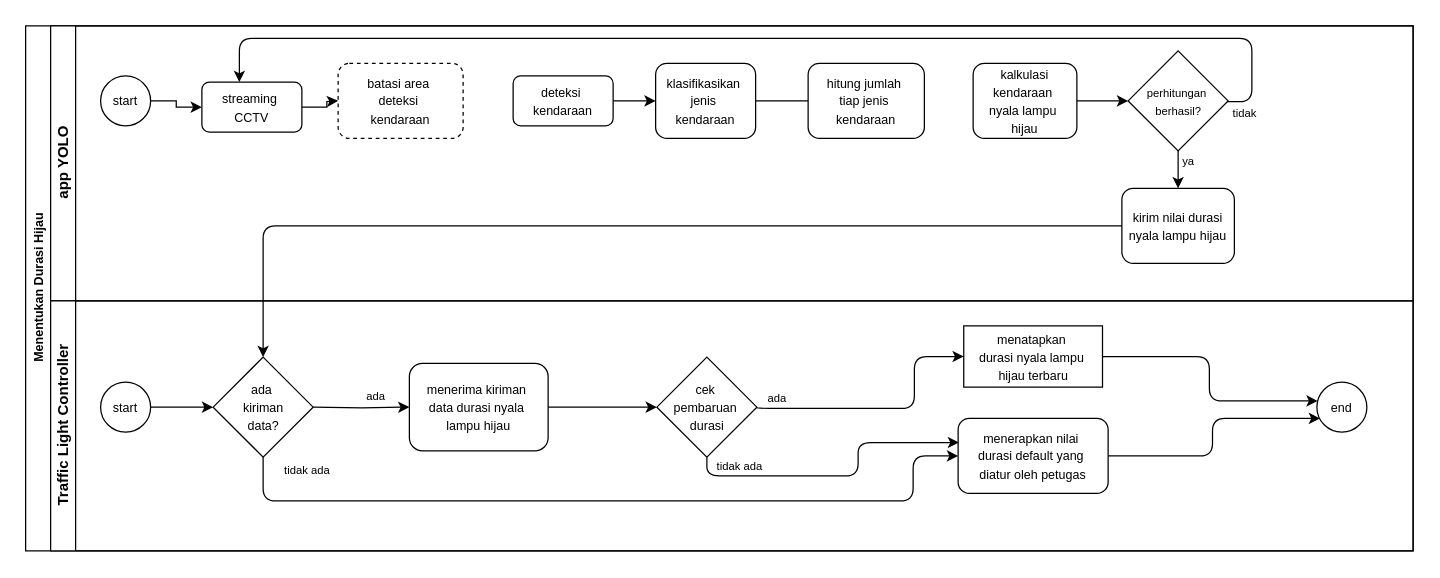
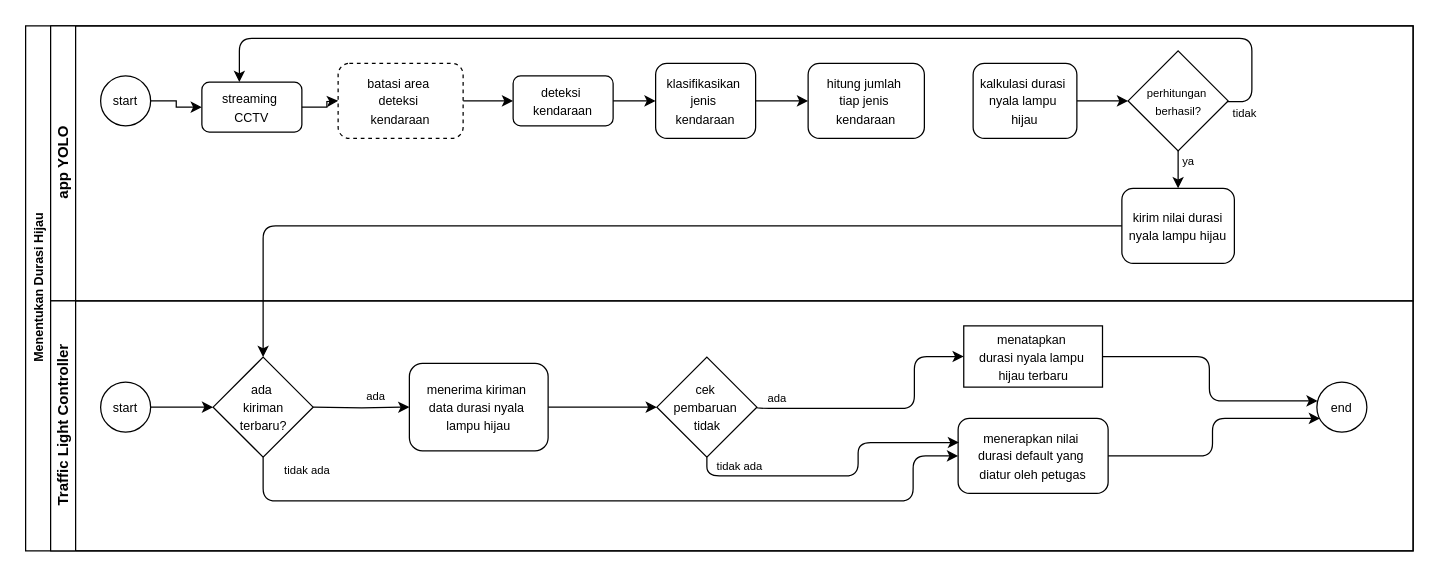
  <mxCell id="0" />
  <mxCell id="1" parent="0" />
  <mxCell id="2" value="Menentukan Durasi Hijau" style="swimlane;html=1;childLayout=stackLayout;resizeParent=1;resizeParentMax=0;horizontal=0;startSize=20;horizontalStack=0;fontSize=10;" vertex="1" parent="1"><mxGeometry x="20" y="20" width="1110" height="420" as="geometry" /></mxCell>
  <mxCell id="3" value="app YOLO" style="swimlane;html=1;startSize=20;horizontal=0;" vertex="1" parent="2"><mxGeometry x="20" width="1090" height="220" as="geometry" /></mxCell>
  <mxCell id="4" value="" style="edgeStyle=orthogonalEdgeStyle;rounded=0;orthogonalLoop=1;jettySize=auto;html=1;" edge="1" parent="3" source="5" target="6"><mxGeometry relative="1" as="geometry" /></mxCell>
  <mxCell id="5" value="start" style="ellipse;whiteSpace=wrap;html=1;fontSize=10;" vertex="1" parent="3"><mxGeometry x="40" y="40" width="40" height="40" as="geometry" /></mxCell>
  <mxCell id="6" value="&lt;span style=&quot;font-size: 10px;&quot;&gt;streaming&amp;nbsp;&lt;/span&gt;&lt;div&gt;&lt;span style=&quot;font-size: 10px;&quot;&gt;CCTV&lt;/span&gt;&lt;/div&gt;" style="rounded=1;whiteSpace=wrap;html=1;fontFamily=Helvetica;fontSize=12;fontColor=#000000;align=center;" vertex="1" parent="3"><mxGeometry x="121" y="45" width="80" height="40" as="geometry" /></mxCell>
+ <mxCell id="7" style="edgeStyle=orthogonalEdgeStyle;rounded=0;orthogonalLoop=1;jettySize=auto;html=1;entryX=0;entryY=0.5;entryDx=0;entryDy=0;" edge="1" parent="3" source="8" target="10"><mxGeometry relative="1" as="geometry" /></mxCell>
  <mxCell id="8" value="&lt;span style=&quot;font-size: 10px;&quot;&gt;batasi area&amp;nbsp;&lt;/span&gt;&lt;div&gt;&lt;span style=&quot;font-size: 10px;&quot;&gt;deteksi&amp;nbsp;&lt;/span&gt;&lt;/div&gt;&lt;div&gt;&lt;span style=&quot;font-size: 10px;&quot;&gt;kendaraan&lt;/span&gt;&lt;/div&gt;" style="rounded=1;whiteSpace=wrap;html=1;fontFamily=Helvetica;fontSize=12;fontColor=#000000;align=center;dashed=1;" vertex="1" parent="3"><mxGeometry x="230" y="30" width="100" height="60" as="geometry" /></mxCell>
  <mxCell id="9" style="edgeStyle=orthogonalEdgeStyle;rounded=0;orthogonalLoop=1;jettySize=auto;html=1;" edge="1" parent="3" source="6"><mxGeometry relative="1" as="geometry"><mxPoint x="230" y="60" as="targetPoint" /></mxGeometry></mxCell>
  <mxCell id="10" value="&lt;font style=&quot;font-size: 10px;&quot;&gt;deteksi&amp;nbsp;&lt;/font&gt;&lt;div&gt;&lt;font style=&quot;font-size: 10px;&quot;&gt;kendaraan&lt;/font&gt;&lt;/div&gt;" style="rounded=1;whiteSpace=wrap;html=1;fontColor=#000000;" vertex="1" parent="3"><mxGeometry x="370" y="40" width="80" height="40" as="geometry" /></mxCell>
  <mxCell id="11" value="" style="group" vertex="1" connectable="0" parent="3"><mxGeometry x="862" y="20" width="80" height="80" as="geometry" /></mxCell>
  <mxCell id="12" value="" style="rhombus;whiteSpace=wrap;html=1;" vertex="1" parent="11"><mxGeometry width="80" height="80" as="geometry" /></mxCell>
  <mxCell id="13" value="&lt;font style=&quot;font-size: 9px;&quot;&gt;perhitungan&amp;nbsp;&lt;/font&gt;&lt;div&gt;&lt;font style=&quot;font-size: 9px;&quot;&gt;berhasil?&lt;/font&gt;&lt;/div&gt;" style="text;html=1;align=center;verticalAlign=middle;resizable=0;points=[];autosize=1;strokeColor=none;fillColor=none;" vertex="1" parent="11"><mxGeometry x="5" y="20" width="70" height="40" as="geometry" /></mxCell>
  <mxCell id="14" value="&lt;span style=&quot;font-size: 10px;&quot;&gt;kirim nilai durasi nyala lampu hijau&lt;/span&gt;" style="whiteSpace=wrap;html=1;fontColor=#000000;rounded=1;" vertex="1" parent="3"><mxGeometry x="857" y="130" width="90" height="60" as="geometry" /></mxCell>
  <mxCell id="15" style="edgeStyle=orthogonalEdgeStyle;rounded=1;orthogonalLoop=1;jettySize=auto;html=1;exitX=1.019;exitY=0.495;exitDx=0;exitDy=0;exitPerimeter=0;curved=0;" edge="1" parent="3" target="6"><mxGeometry relative="1" as="geometry"><mxPoint x="941.52" y="60.6" as="sourcePoint" /><mxPoint x="151" y="30" as="targetPoint" /><Array as="points"><mxPoint x="961" y="61" /><mxPoint x="961" y="10" /><mxPoint x="151" y="10" /></Array></mxGeometry></mxCell>
  <mxCell id="16" value="tidak" style="edgeLabel;html=1;align=center;verticalAlign=middle;resizable=0;points=[];fontSize=9;" vertex="1" connectable="0" parent="15"><mxGeometry x="-0.507" y="-1" relative="1" as="geometry"><mxPoint x="149" y="60" as="offset" /></mxGeometry></mxCell>
  <mxCell id="17" value="" style="edgeStyle=orthogonalEdgeStyle;rounded=0;orthogonalLoop=1;jettySize=auto;html=1;" edge="1" parent="3" source="12" target="14"><mxGeometry relative="1" as="geometry" /></mxCell>
  <mxCell id="18" value="ya" style="edgeLabel;html=1;align=center;verticalAlign=middle;resizable=0;points=[];fontSize=9;" vertex="1" connectable="0" parent="17"><mxGeometry x="0.189" relative="1" as="geometry"><mxPoint x="7" y="-2" as="offset" /></mxGeometry></mxCell>
  <mxCell id="19" style="edgeStyle=orthogonalEdgeStyle;rounded=1;orthogonalLoop=1;jettySize=auto;html=1;entryX=0.5;entryY=0;entryDx=0;entryDy=0;exitX=0;exitY=0.5;exitDx=0;exitDy=0;curved=0;" edge="1" parent="2" source="14" target="33"><mxGeometry relative="1" as="geometry"><mxPoint x="870" y="160" as="sourcePoint" /></mxGeometry></mxCell>
  <mxCell id="20" value="Traffic Light Controller" style="swimlane;html=1;startSize=20;horizontal=0;" vertex="1" parent="2"><mxGeometry x="20" y="220" width="1090" height="200" as="geometry" /></mxCell>
  <mxCell id="21" style="edgeStyle=orthogonalEdgeStyle;rounded=1;orthogonalLoop=1;jettySize=auto;html=1;curved=0;" edge="1" parent="20" source="22" target="23"><mxGeometry relative="1" as="geometry"><Array as="points"><mxPoint x="927" y="45" /><mxPoint x="927" y="80" /></Array></mxGeometry></mxCell>
  <mxCell id="22" value="&lt;span style=&quot;font-size: 10px;&quot;&gt;menatapkan&amp;nbsp;&lt;/span&gt;&lt;div&gt;&lt;span style=&quot;font-size: 10px;&quot;&gt;durasi nyala lampu&amp;nbsp;&lt;/span&gt;&lt;/div&gt;&lt;div&gt;&lt;span style=&quot;font-size: 10px;&quot;&gt;hijau terbaru&lt;/span&gt;&lt;/div&gt;" style="whiteSpace=wrap;html=1;fontColor=#000000;rounded=0;" vertex="1" parent="20"><mxGeometry x="730.5" y="20" width="111" height="49" as="geometry" /></mxCell>
  <mxCell id="23" value="end" style="ellipse;whiteSpace=wrap;html=1;fontSize=10;" vertex="1" parent="20"><mxGeometry x="1013" y="65" width="40" height="40" as="geometry" /></mxCell>
  <mxCell id="24" style="edgeStyle=orthogonalEdgeStyle;rounded=0;orthogonalLoop=1;jettySize=auto;html=1;entryX=0;entryY=0.5;entryDx=0;entryDy=0;" edge="1" parent="20" source="25" target="33"><mxGeometry relative="1" as="geometry" /></mxCell>
  <mxCell id="25" value="start" style="ellipse;whiteSpace=wrap;html=1;fontSize=10;" vertex="1" parent="20"><mxGeometry x="40" y="65" width="40" height="40" as="geometry" /></mxCell>
  <mxCell id="26" value="&lt;span style=&quot;font-size: 10px;&quot;&gt;menerapkan nilai&amp;nbsp;&lt;/span&gt;&lt;div&gt;&lt;span style=&quot;font-size: 10px;&quot;&gt;durasi default yang&amp;nbsp;&lt;/span&gt;&lt;div&gt;&lt;span style=&quot;font-size: 10px;&quot;&gt;diatur oleh petugas&lt;/span&gt;&lt;/div&gt;&lt;/div&gt;" style="rounded=1;whiteSpace=wrap;html=1;fontFamily=Helvetica;fontSize=12;fontColor=#000000;align=center;" vertex="1" parent="20"><mxGeometry x="726" y="94" width="120" height="60" as="geometry" /></mxCell>
  <mxCell id="27" value="" style="group" vertex="1" connectable="0" parent="20"><mxGeometry x="485" y="45" width="80" height="80" as="geometry" /></mxCell>
  <mxCell id="28" value="" style="rhombus;whiteSpace=wrap;html=1;" vertex="1" parent="27"><mxGeometry width="80" height="80" as="geometry" /></mxCell>
- <mxCell id="29" value="&lt;font size=&quot;1&quot;&gt;cek&amp;nbsp;&lt;/font&gt;&lt;div&gt;&lt;font size=&quot;1&quot;&gt;pembaruan&amp;nbsp;&lt;/font&gt;&lt;/div&gt;&lt;div&gt;&lt;font size=&quot;1&quot;&gt;durasi&lt;/font&gt;&lt;/div&gt;" style="text;html=1;align=center;verticalAlign=middle;resizable=0;points=[];autosize=1;strokeColor=none;fillColor=none;" vertex="1" parent="27"><mxGeometry y="10" width="80" height="60" as="geometry" /></mxCell>
+ <mxCell id="29" value="&lt;font size=&quot;1&quot;&gt;cek&amp;nbsp;&lt;/font&gt;&lt;div&gt;&lt;font size=&quot;1&quot;&gt;pembaruan&amp;nbsp;&lt;/font&gt;&lt;/div&gt;&lt;div&gt;&lt;font size=&quot;1&quot;&gt;tidak&lt;/font&gt;&lt;/div&gt;" style="text;html=1;align=center;verticalAlign=middle;resizable=0;points=[];autosize=1;strokeColor=none;fillColor=none;" vertex="1" parent="27"><mxGeometry y="10" width="80" height="60" as="geometry" /></mxCell>
  <mxCell id="30" style="edgeStyle=orthogonalEdgeStyle;rounded=0;orthogonalLoop=1;jettySize=auto;html=1;" edge="1" parent="20" source="31" target="29"><mxGeometry relative="1" as="geometry" /></mxCell>
  <mxCell id="31" value="&lt;span style=&quot;font-size: 10px;&quot;&gt;menerima kiriman&amp;nbsp;&lt;/span&gt;&lt;div&gt;&lt;span style=&quot;font-size: 10px;&quot;&gt;data durasi nyala&amp;nbsp;&lt;/span&gt;&lt;/div&gt;&lt;div&gt;&lt;span style=&quot;font-size: 10px;&quot;&gt;lampu hijau&lt;/span&gt;&lt;/div&gt;" style="rounded=1;whiteSpace=wrap;html=1;fontFamily=Helvetica;fontSize=12;fontColor=#000000;align=center;" vertex="1" parent="20"><mxGeometry x="287" y="50" width="111" height="70" as="geometry" /></mxCell>
  <mxCell id="32" value="" style="group" vertex="1" connectable="0" parent="20"><mxGeometry x="130" y="45" width="80" height="80" as="geometry" /></mxCell>
  <mxCell id="33" value="" style="rhombus;whiteSpace=wrap;html=1;" vertex="1" parent="32"><mxGeometry width="80" height="80" as="geometry" /></mxCell>
- <mxCell id="34" value="&lt;font size=&quot;1&quot;&gt;ada&amp;nbsp;&lt;/font&gt;&lt;div&gt;&lt;font size=&quot;1&quot;&gt;kiriman&lt;/font&gt;&lt;/div&gt;&lt;div&gt;&lt;font size=&quot;1&quot;&gt;data?&lt;/font&gt;&lt;/div&gt;" style="text;html=1;align=center;verticalAlign=middle;resizable=0;points=[];autosize=1;strokeColor=none;fillColor=none;" vertex="1" parent="32"><mxGeometry x="10" y="10" width="60" height="60" as="geometry" /></mxCell>
+ <mxCell id="34" value="&lt;font size=&quot;1&quot;&gt;ada&amp;nbsp;&lt;/font&gt;&lt;div&gt;&lt;font size=&quot;1&quot;&gt;kiriman&lt;/font&gt;&lt;/div&gt;&lt;div&gt;&lt;font size=&quot;1&quot;&gt;terbaru?&lt;/font&gt;&lt;/div&gt;" style="text;html=1;align=center;verticalAlign=middle;resizable=0;points=[];autosize=1;strokeColor=none;fillColor=none;" vertex="1" parent="32"><mxGeometry x="10" y="10" width="60" height="60" as="geometry" /></mxCell>
  <mxCell id="35" style="edgeStyle=orthogonalEdgeStyle;rounded=0;orthogonalLoop=1;jettySize=auto;html=1;entryX=0;entryY=0.5;entryDx=0;entryDy=0;" edge="1" parent="20" target="31"><mxGeometry relative="1" as="geometry"><mxPoint x="210" y="85" as="sourcePoint" /></mxGeometry></mxCell>
  <mxCell id="36" value="ada" style="edgeLabel;html=1;align=center;verticalAlign=middle;resizable=0;points=[];fontSize=9;" vertex="1" connectable="0" parent="35"><mxGeometry x="-0.252" y="-1" relative="1" as="geometry"><mxPoint x="21" y="-10" as="offset" /></mxGeometry></mxCell>
  <mxCell id="37" style="edgeStyle=orthogonalEdgeStyle;rounded=1;orthogonalLoop=1;jettySize=auto;html=1;entryX=0;entryY=0.5;entryDx=0;entryDy=0;exitX=0.5;exitY=1;exitDx=0;exitDy=0;curved=0;" edge="1" parent="20" source="33" target="26"><mxGeometry relative="1" as="geometry"><Array as="points"><mxPoint x="170" y="160" /><mxPoint x="690" y="160" /><mxPoint x="690" y="124" /></Array></mxGeometry></mxCell>
  <mxCell id="38" value="tidak ada" style="edgeLabel;html=1;align=center;verticalAlign=middle;resizable=0;points=[];fontSize=9;" vertex="1" connectable="0" parent="20"><mxGeometry x="220.995" y="100.004" as="geometry"><mxPoint x="-16" y="35" as="offset" /></mxGeometry></mxCell>
  <mxCell id="39" style="edgeStyle=orthogonalEdgeStyle;rounded=1;orthogonalLoop=1;jettySize=auto;html=1;entryX=0;entryY=0.5;entryDx=0;entryDy=0;curved=0;" edge="1" parent="20" target="22"><mxGeometry relative="1" as="geometry"><mxPoint x="565" y="85" as="sourcePoint" /><mxPoint x="730.5" y="44.5" as="targetPoint" /><Array as="points"><mxPoint x="565" y="86" /><mxPoint x="691" y="86" /><mxPoint x="691" y="45" /></Array></mxGeometry></mxCell>
  <mxCell id="40" value="ada" style="edgeLabel;html=1;align=center;verticalAlign=middle;resizable=0;points=[];fontSize=9;" vertex="1" connectable="0" parent="39"><mxGeometry x="-0.822" y="-1" relative="1" as="geometry"><mxPoint x="-3" y="-10" as="offset" /></mxGeometry></mxCell>
  <mxCell id="41" style="edgeStyle=orthogonalEdgeStyle;rounded=1;orthogonalLoop=1;jettySize=auto;html=1;entryX=0.006;entryY=0.322;entryDx=0;entryDy=0;entryPerimeter=0;curved=0;exitX=0.5;exitY=1;exitDx=0;exitDy=0;" edge="1" parent="20" source="28" target="26"><mxGeometry relative="1" as="geometry"><Array as="points"><mxPoint x="525" y="140" /><mxPoint x="646" y="140" /><mxPoint x="646" y="113" /></Array></mxGeometry></mxCell>
  <mxCell id="42" value="&lt;font style=&quot;font-size: 9px;&quot;&gt;tidak ada&lt;/font&gt;" style="edgeLabel;html=1;align=center;verticalAlign=middle;resizable=0;points=[];" vertex="1" connectable="0" parent="41"><mxGeometry x="-0.817" y="1" relative="1" as="geometry"><mxPoint x="18" y="-8" as="offset" /></mxGeometry></mxCell>
  <mxCell id="43" style="edgeStyle=orthogonalEdgeStyle;rounded=1;orthogonalLoop=1;jettySize=auto;html=1;entryX=0.063;entryY=0.725;entryDx=0;entryDy=0;entryPerimeter=0;curved=0;" edge="1" parent="20" source="26" target="23"><mxGeometry relative="1" as="geometry" /></mxCell>
- <mxCell id="44" value="" style="edgeStyle=orthogonalEdgeStyle;rounded=0;orthogonalLoop=1;jettySize=auto;html=1;endArrow=none;" edge="1" parent="1" source="45" target="46"><mxGeometry relative="1" as="geometry" /></mxCell>
+ <mxCell id="44" value="" style="edgeStyle=orthogonalEdgeStyle;rounded=0;orthogonalLoop=1;jettySize=auto;html=1;" edge="1" parent="1" source="45" target="46"><mxGeometry relative="1" as="geometry" /></mxCell>
  <mxCell id="45" value="&lt;font style=&quot;font-size: 10px;&quot;&gt;klasifikasikan&amp;nbsp;&lt;/font&gt;&lt;div&gt;&lt;font style=&quot;font-size: 10px;&quot;&gt;jenis&amp;nbsp;&lt;/font&gt;&lt;/div&gt;&lt;div&gt;&lt;font style=&quot;font-size: 10px;&quot;&gt;kendaraan&lt;/font&gt;&lt;/div&gt;" style="rounded=1;whiteSpace=wrap;html=1;fontColor=#000000;" vertex="1" parent="1"><mxGeometry x="524" y="50" width="80" height="60" as="geometry" /></mxCell>
  <mxCell id="46" value="&lt;span style=&quot;font-size: 10px;&quot;&gt;hitung jumlah&amp;nbsp;&lt;/span&gt;&lt;div&gt;&lt;span style=&quot;font-size: 10px;&quot;&gt;tiap jenis&amp;nbsp;&lt;/span&gt;&lt;/div&gt;&lt;div&gt;&lt;span style=&quot;font-size: 10px;&quot;&gt;kendaraan&lt;/span&gt;&lt;/div&gt;" style="whiteSpace=wrap;html=1;fontColor=#000000;rounded=1;" vertex="1" parent="1"><mxGeometry x="646" y="50" width="93" height="60" as="geometry" /></mxCell>
  <mxCell id="47" style="edgeStyle=orthogonalEdgeStyle;rounded=0;orthogonalLoop=1;jettySize=auto;html=1;entryX=0;entryY=0.5;entryDx=0;entryDy=0;" edge="1" parent="1" source="48" target="12"><mxGeometry relative="1" as="geometry" /></mxCell>
- <mxCell id="48" value="&lt;span style=&quot;font-size: 10px;&quot;&gt;kalkulasi kendaraan&amp;nbsp;&lt;/span&gt;&lt;div&gt;&lt;span style=&quot;font-size: 10px;&quot;&gt;nyala lampu&amp;nbsp;&lt;/span&gt;&lt;/div&gt;&lt;div&gt;&lt;span style=&quot;font-size: 10px;&quot;&gt;hijau&lt;/span&gt;&lt;/div&gt;" style="whiteSpace=wrap;html=1;fontColor=#000000;rounded=1;" vertex="1" parent="1"><mxGeometry x="778" y="50" width="83" height="60" as="geometry" /></mxCell>
+ <mxCell id="48" value="&lt;span style=&quot;font-size: 10px;&quot;&gt;kalkulasi durasi&amp;nbsp;&lt;/span&gt;&lt;div&gt;&lt;span style=&quot;font-size: 10px;&quot;&gt;nyala lampu&amp;nbsp;&lt;/span&gt;&lt;/div&gt;&lt;div&gt;&lt;span style=&quot;font-size: 10px;&quot;&gt;hijau&lt;/span&gt;&lt;/div&gt;" style="whiteSpace=wrap;html=1;fontColor=#000000;rounded=1;" vertex="1" parent="1"><mxGeometry x="778" y="50" width="83" height="60" as="geometry" /></mxCell>
  <mxCell id="49" style="edgeStyle=orthogonalEdgeStyle;rounded=0;orthogonalLoop=1;jettySize=auto;html=1;entryX=0;entryY=0.5;entryDx=0;entryDy=0;" edge="1" parent="1" source="10" target="45"><mxGeometry relative="1" as="geometry" /></mxCell>
